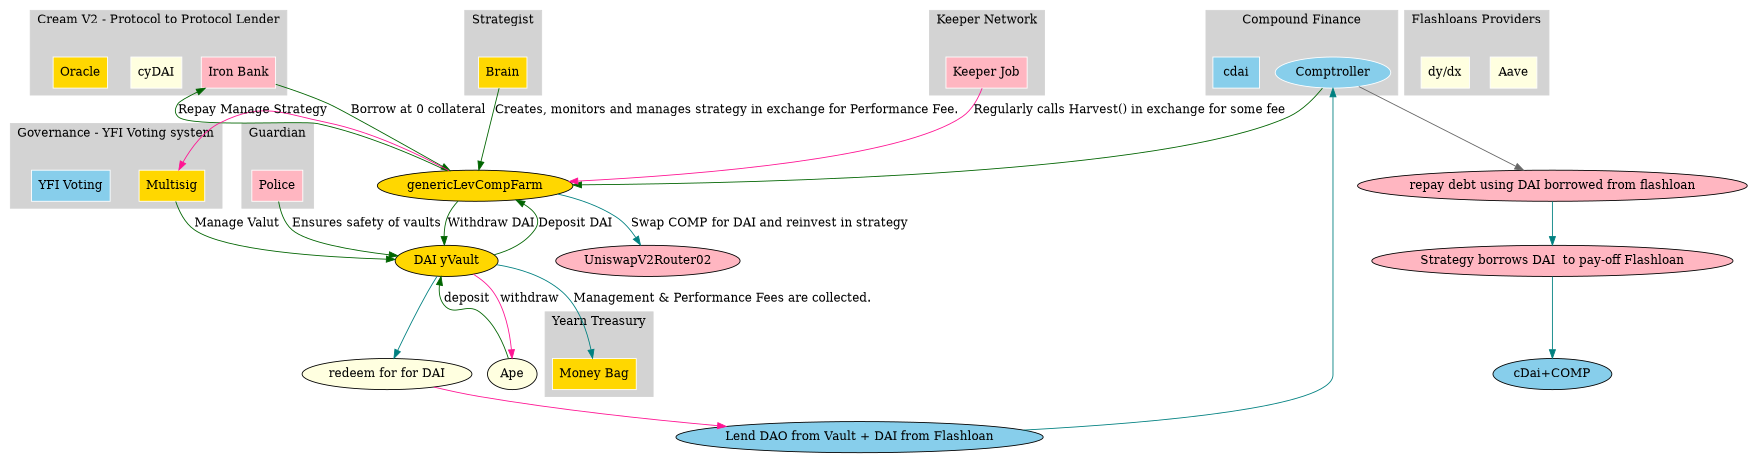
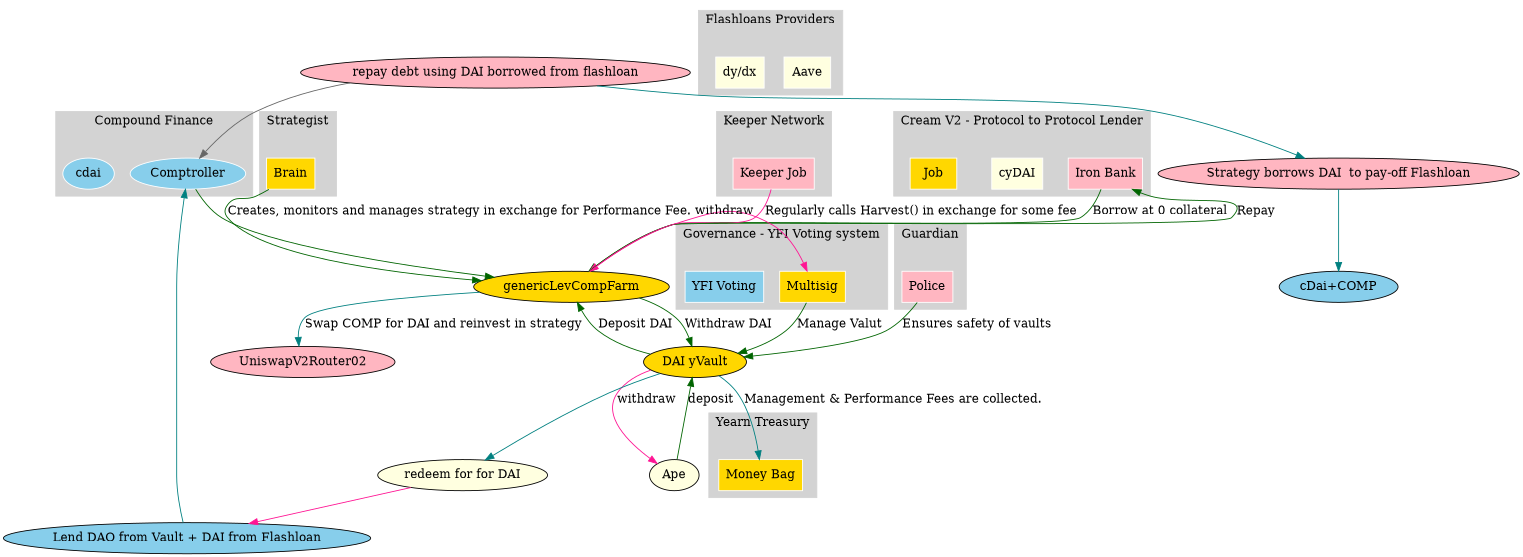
  digraph {
    compound=true
    node [color=white fillcolor=lightpink shape=box style=filled]
    edge [color=darkgreen]
    "Iron Bank"
    cyDAI [fillcolor=lightyellow]
-   Oracle [fillcolor=gold]
+   Oracle [fillcolor=gold label=Job]
    Multisig [fillcolor=gold]
    "YFI Voting" [fillcolor=skyblue]
    Aave [fillcolor=lightyellow]
    "dy/dx" [fillcolor=lightyellow]
    Comptroller [fillcolor=skyblue shape=ellipse]
-   cdai [fillcolor=skyblue]
+   cdai [fillcolor=skyblue shape=ellipse]
    Brain [fillcolor=gold]
    "Keeper Job"
    "Money Bag" [fillcolor=gold]
    Police
    genericLevCompFarm [fillcolor=gold color="" shape=""]
    "DAI yVault" [fillcolor=gold color="" shape=""]
    "repay debt using DAI borrowed from flashloan" [color="" shape=""]
    UniswapV2Router02 [color="" shape=""]
    Ape [fillcolor=lightyellow color="" shape=""]
    n19 [fillcolor=lightyellow label="redeem for for DAI" color="" shape=""]
    "Strategy borrows DAI  to pay-off Flashloan" [color="" shape=""]
    "Lend DAO from Vault + DAI from Flashloan" [fillcolor=skyblue color="" shape=""]
    "cDai+COMP" [fillcolor=skyblue color="" shape=""]
    subgraph cluster_1 {
      color=lightgrey
      label="Cream V2 - Protocol to Protocol Lender"
      style=filled
      "Iron Bank"
      cyDAI
      Oracle
    }
    subgraph cluster_2 {
      color=lightgrey
      label="Governance - YFI Voting system"
      style=filled
      Multisig
      "YFI Voting"
    }
    subgraph cluster_3 {
      color=lightgrey
      label="Flashloans Providers"
      style=filled
      Aave
      "dy/dx"
    }
    subgraph cluster_4 {
      color=lightgrey
      label="Compound Finance"
      style=filled
      Comptroller
      cdai
    }
    subgraph cluster_5 {
      color=lightgrey
      label=Strategist
      style=filled
      Brain
    }
    subgraph cluster_6 {
      color=lightgrey
      label="Keeper Network"
      style=filled
      "Keeper Job"
    }
    subgraph cluster_7 {
      color=lightgrey
      label="Yearn Treasury"
      style=filled
      "Money Bag"
    }
    subgraph cluster_8 {
      color=lightgrey
      label=Guardian
      style=filled
      Police
    }
    "Iron Bank" -> genericLevCompFarm [label="Borrow at 0 collateral"]
    Multisig -> "DAI yVault" [label="Manage Valut"]
    Comptroller -> genericLevCompFarm
-   Comptroller -> "repay debt using DAI borrowed from flashloan" [color=gray40]
+   "repay debt using DAI borrowed from flashloan" -> Comptroller [color=gray40]
    Brain -> genericLevCompFarm [label="Creates, monitors and manages strategy in exchange for Performance Fee."]
    "Keeper Job" -> genericLevCompFarm [color=deeppink label="Regularly calls Harvest() in exchange for some fee"]
    Police -> "DAI yVault" [label="Ensures safety of vaults"]
    genericLevCompFarm -> "Iron Bank" [label=Repay]
-   genericLevCompFarm -> Multisig [color=deeppink label="Manage Strategy"]
+   genericLevCompFarm -> Multisig [color=deeppink label=withdraw]
    genericLevCompFarm -> "DAI yVault" [label="Withdraw DAI"]
    genericLevCompFarm -> UniswapV2Router02 [color=teal label="Swap COMP for DAI and reinvest in strategy"]
    "DAI yVault" -> "Money Bag" [color=teal label="Management & Performance Fees are collected."]
    "DAI yVault" -> genericLevCompFarm [label="Deposit DAI"]
    "DAI yVault" -> Ape [color=deeppink label=withdraw]
    "DAI yVault" -> n19 [color=teal]
    "repay debt using DAI borrowed from flashloan" -> "Strategy borrows DAI  to pay-off Flashloan" [color=teal]
    Ape -> "DAI yVault" [label=deposit]
    n19 -> "Lend DAO from Vault + DAI from Flashloan" [color=deeppink]
    "Strategy borrows DAI  to pay-off Flashloan" -> "cDai+COMP" [color=teal]
    "Lend DAO from Vault + DAI from Flashloan" -> Comptroller [color=teal]
  }
